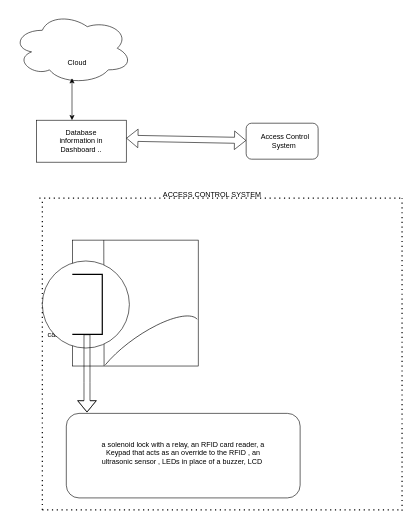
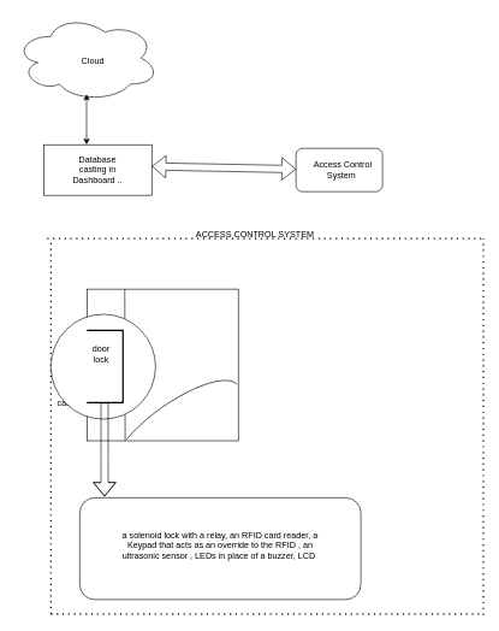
  <mxCell id="0" />
  <mxCell id="1" parent="0" />
  <mxCell id="2" value="" style="ellipse;shape=cloud;whiteSpace=wrap;html=1;" vertex="1" parent="1"><mxGeometry x="20" y="20" width="200" height="120" as="geometry" /></mxCell>
- <mxCell id="3" value="Cloud&amp;nbsp;" style="text;html=1;strokeColor=none;fillColor=none;align=center;verticalAlign=middle;whiteSpace=wrap;rounded=0;" vertex="1" parent="1"><mxGeometry x="90" y="80" width="80" height="50" as="geometry" /></mxCell>
+ <mxCell id="3" value="Cloud&amp;nbsp;" style="text;html=1;strokeColor=none;fillColor=none;align=center;verticalAlign=middle;whiteSpace=wrap;rounded=0;" vertex="1" parent="1"><mxGeometry x="90" y="60" width="80" height="50" as="geometry" /></mxCell>
  <mxCell id="4" value="" style="endArrow=classic;startArrow=classic;html=1;" edge="1" parent="1"><mxGeometry width="50" height="50" relative="1" as="geometry"><mxPoint x="119.5" y="200" as="sourcePoint" /><mxPoint x="119.5" y="130" as="targetPoint" /></mxGeometry></mxCell>
  <mxCell id="5" value="" style="rounded=0;whiteSpace=wrap;html=1;" vertex="1" parent="1"><mxGeometry x="60" y="200" width="150" height="70" as="geometry" /></mxCell>
- <mxCell id="6" value="Database information in Dashboard .." style="text;html=1;strokeColor=none;fillColor=none;align=center;verticalAlign=middle;whiteSpace=wrap;rounded=0;" vertex="1" parent="1"><mxGeometry x="90" y="210" width="90" height="50" as="geometry" /></mxCell>
+ <mxCell id="6" value="Database casting in Dashboard .." style="text;html=1;strokeColor=none;fillColor=none;align=center;verticalAlign=middle;whiteSpace=wrap;rounded=0;" vertex="1" parent="1"><mxGeometry x="90" y="210" width="90" height="50" as="geometry" /></mxCell>
  <mxCell id="7" value="" style="shape=flexArrow;endArrow=classic;startArrow=classic;html=1;" edge="1" parent="1" target="8"><mxGeometry width="100" height="100" relative="1" as="geometry"><mxPoint x="210" y="230" as="sourcePoint" /><mxPoint x="350" y="230" as="targetPoint" /></mxGeometry></mxCell>
  <mxCell id="8" value="" style="rounded=1;whiteSpace=wrap;html=1;" vertex="1" parent="1"><mxGeometry x="410" y="205" width="120" height="60" as="geometry" /></mxCell>
  <mxCell id="9" value="Access Control System&amp;nbsp;" style="text;html=1;strokeColor=none;fillColor=none;align=center;verticalAlign=middle;whiteSpace=wrap;rounded=0;" vertex="1" parent="1"><mxGeometry x="430" y="225" width="90" height="20" as="geometry" /></mxCell>
  <mxCell id="10" value="" style="endArrow=none;dashed=1;html=1;dashPattern=1 3;strokeWidth=2;" edge="1" parent="1"><mxGeometry width="50" height="50" relative="1" as="geometry"><mxPoint x="65" y="330" as="sourcePoint" /><mxPoint x="670" y="330" as="targetPoint" /></mxGeometry></mxCell>
  <mxCell id="11" value="" style="endArrow=none;dashed=1;html=1;dashPattern=1 3;strokeWidth=2;" edge="1" parent="1"><mxGeometry width="50" height="50" relative="1" as="geometry"><mxPoint x="70" y="850" as="sourcePoint" /><mxPoint x="70" y="330" as="targetPoint" /></mxGeometry></mxCell>
  <mxCell id="12" value="ACCESS CONTROL SYSTEM&amp;nbsp;" style="text;html=1;strokeColor=none;fillColor=none;align=center;verticalAlign=middle;whiteSpace=wrap;rounded=0;" vertex="1" parent="1"><mxGeometry x="200" y="300" width="310" height="50" as="geometry" /></mxCell>
  <mxCell id="13" value="" style="whiteSpace=wrap;html=1;aspect=fixed;" vertex="1" parent="1"><mxGeometry x="120" y="400" width="210" height="210" as="geometry" /></mxCell>
  <mxCell id="14" value="" style="endArrow=none;html=1;entryX=0.25;entryY=0;entryDx=0;entryDy=0;" edge="1" parent="1" target="13"><mxGeometry width="50" height="50" relative="1" as="geometry"><mxPoint x="173" y="610" as="sourcePoint" /><mxPoint x="350" y="400" as="targetPoint" /><Array as="points" /></mxGeometry></mxCell>
  <mxCell id="15" value="door casting&amp;nbsp;" style="text;html=1;strokeColor=none;fillColor=none;align=center;verticalAlign=middle;whiteSpace=wrap;rounded=0;" vertex="1" parent="1"><mxGeometry x="80" y="540" width="40" height="20" as="geometry" /></mxCell>
  <mxCell id="16" value="" style="ellipse;whiteSpace=wrap;html=1;aspect=fixed;" vertex="1" parent="1"><mxGeometry x="70" y="434.8" width="145.2" height="145.2" as="geometry" /></mxCell>
  <mxCell id="17" value="" style="verticalLabelPosition=bottom;verticalAlign=top;html=1;shape=mxgraph.basic.arc;startAngle=0.39;endAngle=0.744;rotation=-215;" vertex="1" parent="1"><mxGeometry x="141.27" y="557.3" width="206.58" height="70" as="geometry" /></mxCell>
  <mxCell id="18" value="" style="strokeWidth=2;html=1;shape=mxgraph.flowchart.annotation_1;align=left;pointerEvents=1;rotation=-180;" vertex="1" parent="1"><mxGeometry x="120" y="457.3" width="50" height="100" as="geometry" /></mxCell>
+ <mxCell id="19" value="door lock" style="text;html=1;strokeColor=none;fillColor=none;align=center;verticalAlign=middle;whiteSpace=wrap;rounded=0;" vertex="1" parent="1"><mxGeometry x="120" y="480" width="40" height="20" as="geometry" /></mxCell>
  <mxCell id="20" value="" style="shape=flexArrow;endArrow=classic;html=1;" edge="1" parent="1"><mxGeometry width="50" height="50" relative="1" as="geometry"><mxPoint x="144.5" y="557.3" as="sourcePoint" /><mxPoint x="144.5" y="687.3" as="targetPoint" /><Array as="points"><mxPoint x="144.5" y="637.3" /></Array></mxGeometry></mxCell>
  <mxCell id="21" value="" style="rounded=1;whiteSpace=wrap;html=1;" vertex="1" parent="1"><mxGeometry x="110" y="689" width="390" height="141" as="geometry" /></mxCell>
  <mxCell id="22" value="a solenoid lock with a relay, an RFID card reader, a Keypad that acts as an override to the RFID , an ultrasonic sensor , LEDs in place of a buzzer, LCD&amp;nbsp;" style="text;html=1;strokeColor=none;fillColor=none;align=center;verticalAlign=middle;whiteSpace=wrap;rounded=0;" vertex="1" parent="1"><mxGeometry x="150" y="720" width="310" height="70" as="geometry" /></mxCell>
  <mxCell id="23" value="" style="endArrow=none;dashed=1;html=1;dashPattern=1 3;strokeWidth=2;" edge="1" parent="1"><mxGeometry width="50" height="50" relative="1" as="geometry"><mxPoint x="670" y="851.333" as="sourcePoint" /><mxPoint x="670" y="330" as="targetPoint" /></mxGeometry></mxCell>
  <mxCell id="24" value="" style="endArrow=none;dashed=1;html=1;dashPattern=1 3;strokeWidth=2;" edge="1" parent="1"><mxGeometry width="50" height="50" relative="1" as="geometry"><mxPoint x="70" y="850" as="sourcePoint" /><mxPoint x="670" y="850" as="targetPoint" /></mxGeometry></mxCell>
